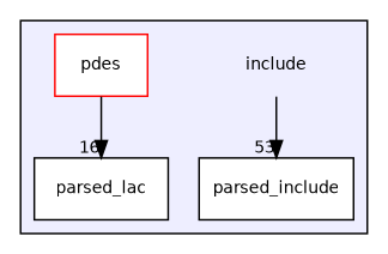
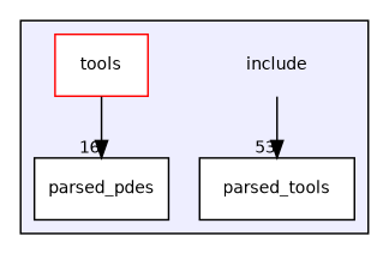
  digraph {
    compound=true
    node [fontname=Helvetica fontsize=10 shape=box color=black fillcolor=white style=filled]
    edge [labeldistance=1.5 labelfontname=Helvetica labelfontsize=10]
    n1 [label=include shape=plaintext color="" fillcolor="" style=""]
-   n2 [label=parsed_lac]
-   n3 [label=parsed_include]
-   n4 [color=red label=pdes]
+   n2 [label=parsed_pdes]
+   n3 [label=parsed_tools]
+   n4 [color=red label=tools]
    subgraph cluster_1 {
      bgcolor="#eeeeff"
      pencolor=black
      n1
      n2
      n3
      n4
    }
    n1 -> n3 [headlabel=53]
    n4 -> n2 [headlabel=16]
  }
